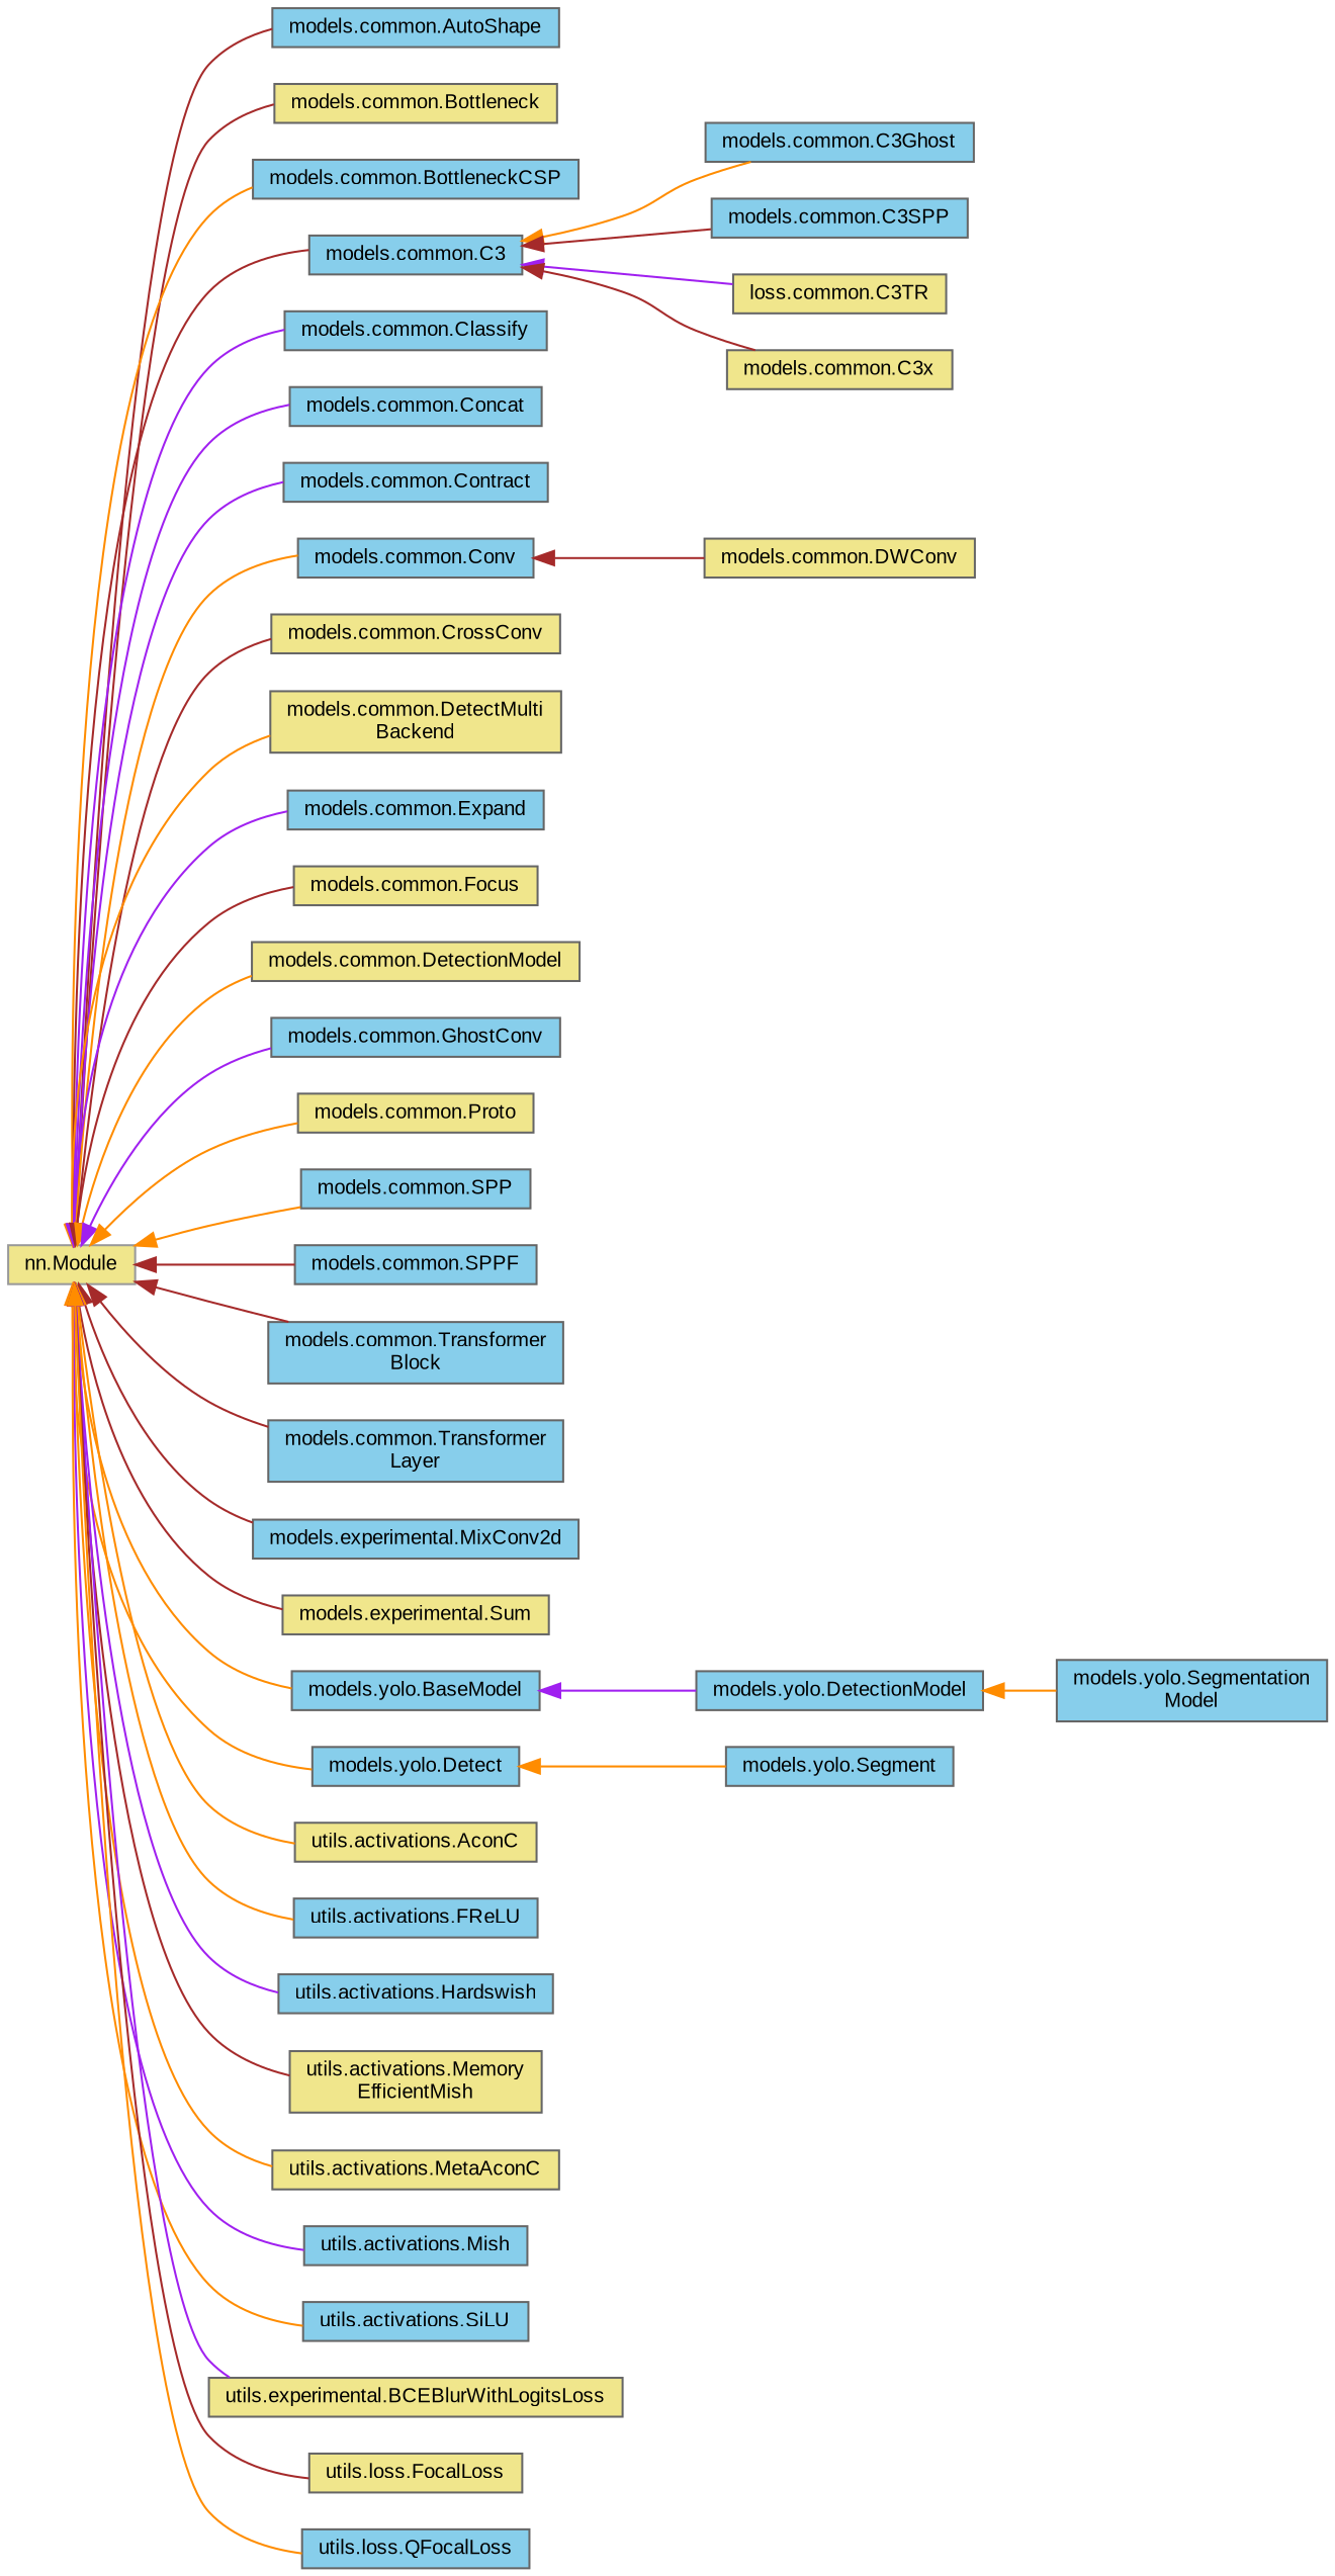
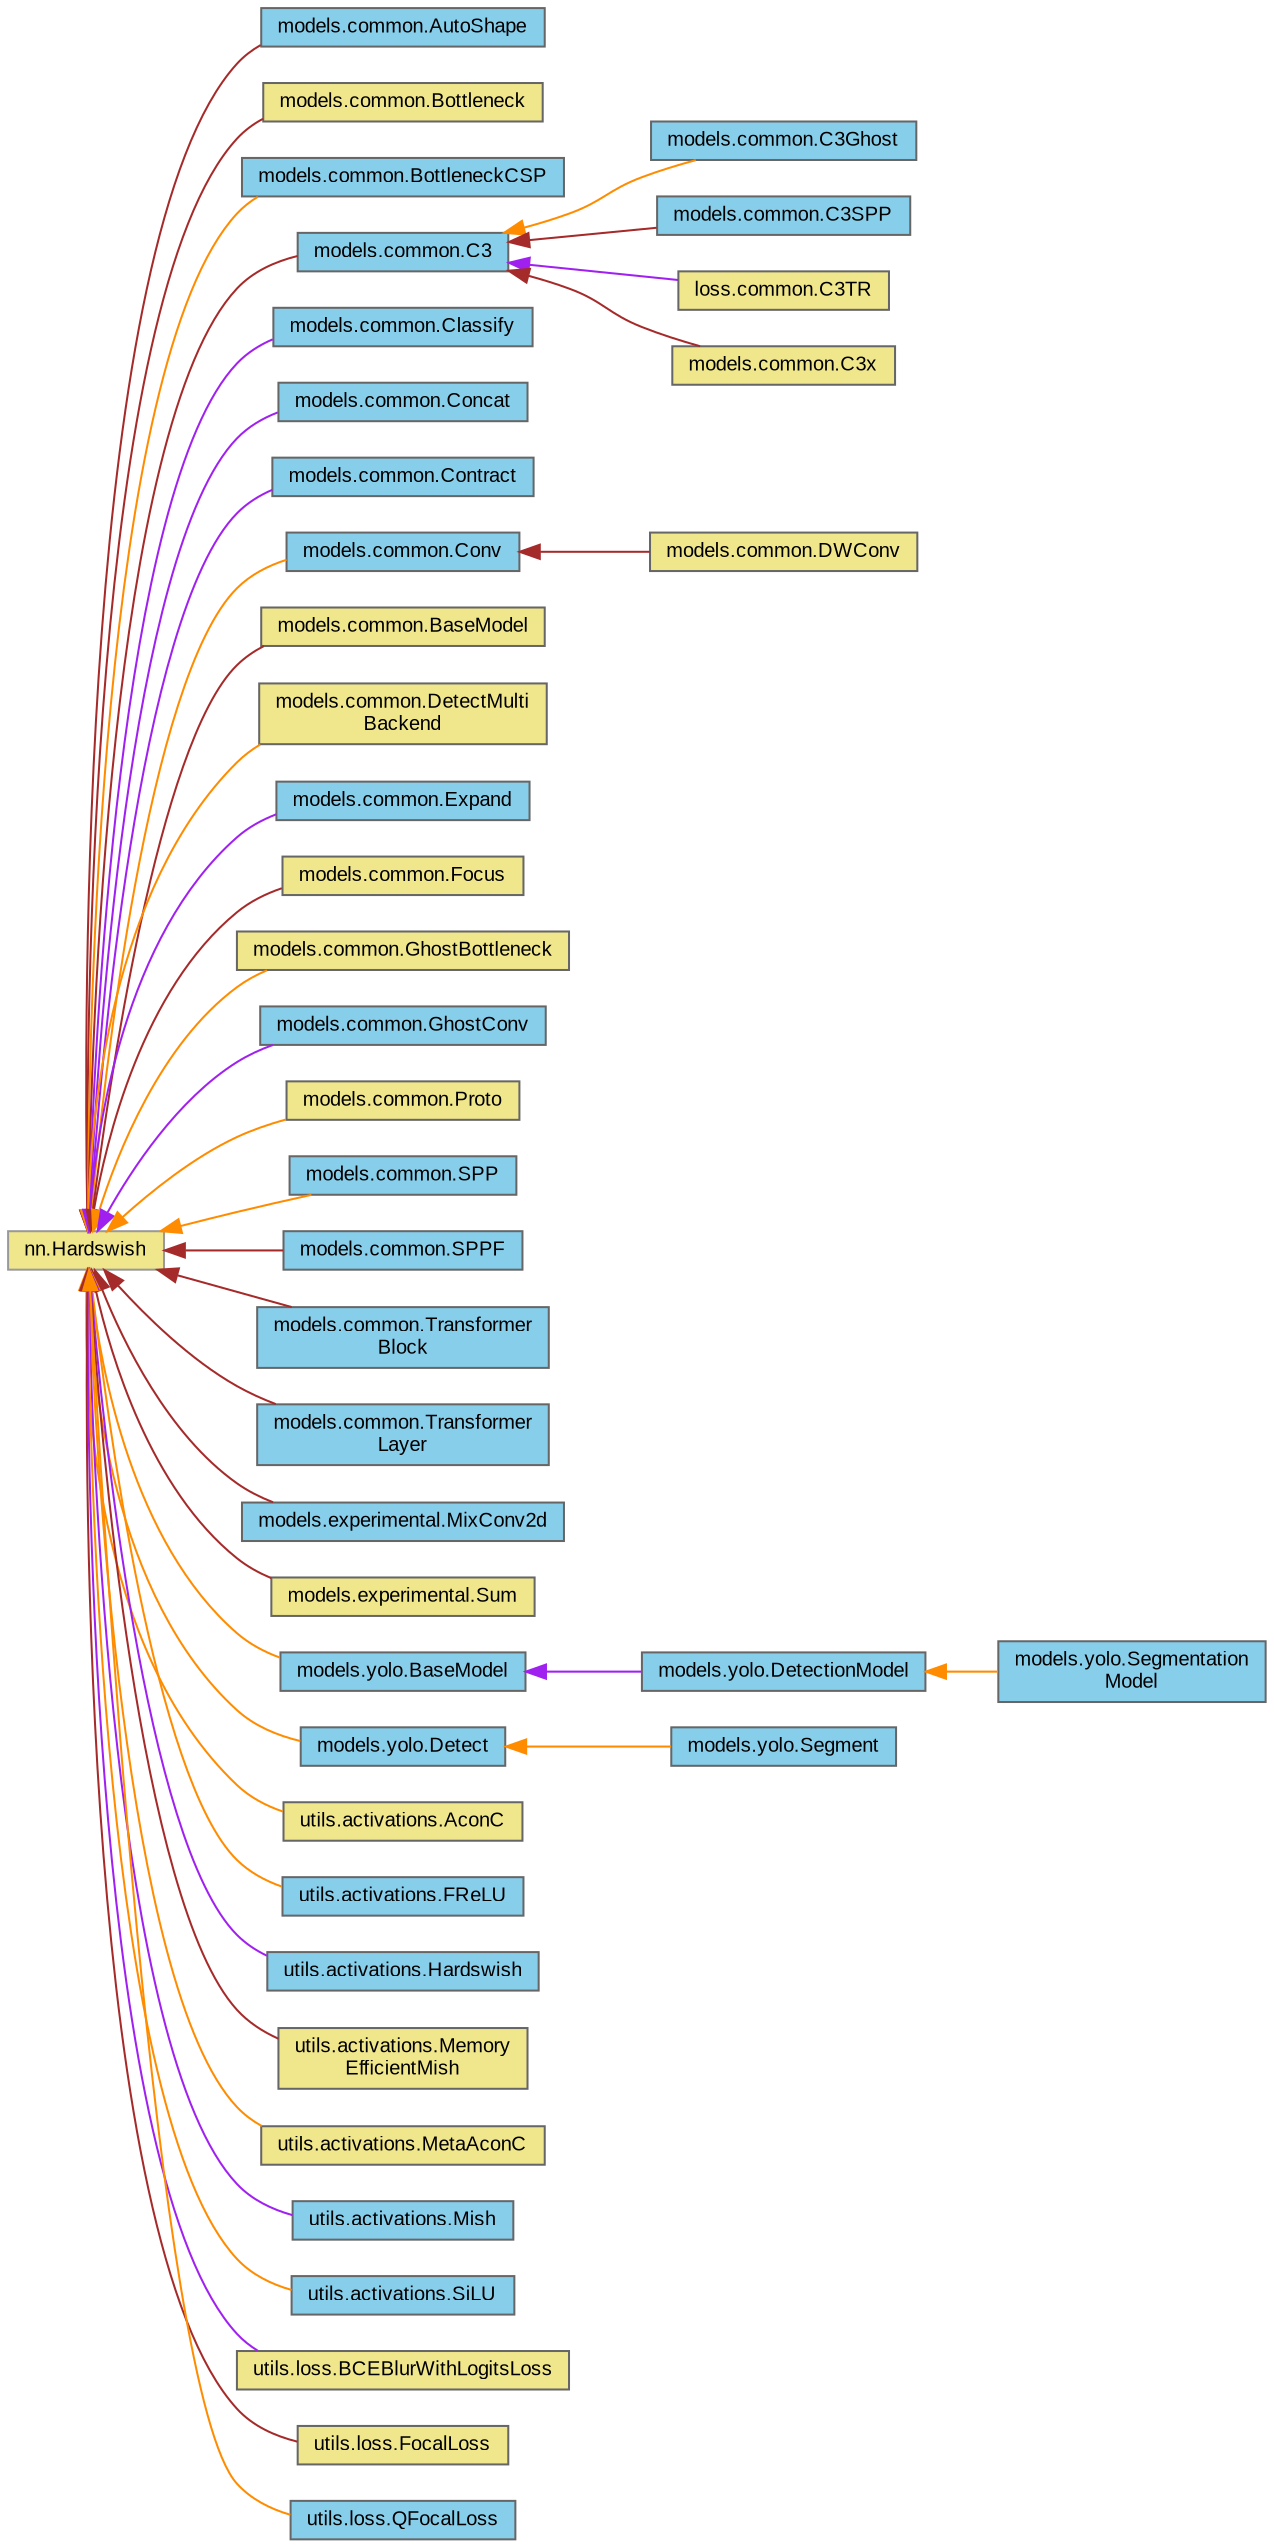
  digraph {
    fontname="Liberation Sans"
    rankdir=LR
    node [color=grey40 fillcolor=skyblue fontname="Liberation Sans" fontsize=10 shape=box style=filled]
    edge [color=darkorange dir=back fontname="Liberation Sans" fontsize=10 labelfontname=Helvetica labelfontsize=10 style=solid]
-   n1 [color=grey60 fillcolor=khaki height=0.2 label="nn.Module" width=0.4]
+   n1 [color=grey60 fillcolor=khaki height=0.2 label="nn.Hardswish" width=0.4]
    n2 [height=0.2 label="models.common.AutoShape" width=0.4]
    n3 [fillcolor=khaki height=0.2 label="models.common.Bottleneck" width=0.4]
    n4 [height=0.2 label="models.common.BottleneckCSP" width=0.4]
    n5 [height=0.2 label="models.common.C3" width=0.4]
    n6 [height=0.2 label="models.common.Classify" width=0.4]
    n7 [height=0.2 label="models.common.Concat" width=0.4]
    n8 [height=0.2 label="models.common.Contract" width=0.4]
    n9 [height=0.2 label="models.common.Conv" width=0.4]
-   n10 [fillcolor=khaki height=0.2 label="models.common.CrossConv" width=0.4]
+   n10 [fillcolor=khaki height=0.2 label="models.common.BaseModel" width=0.4]
    n11 [fillcolor=khaki height=0.2 label="models.common.DetectMulti\lBackend" width=0.4]
    n12 [height=0.2 label="models.common.Expand" width=0.4]
    n13 [fillcolor=khaki height=0.2 label="models.common.Focus" width=0.4]
-   n14 [fillcolor=khaki height=0.2 label="models.common.DetectionModel" width=0.4]
+   n14 [fillcolor=khaki height=0.2 label="models.common.GhostBottleneck" width=0.4]
    n15 [height=0.2 label="models.common.GhostConv" width=0.4]
    n16 [fillcolor=khaki height=0.2 label="models.common.Proto" width=0.4]
    n17 [height=0.2 label="models.common.SPP" width=0.4]
    n18 [height=0.2 label="models.common.SPPF" width=0.4]
    n19 [height=0.2 label="models.common.Transformer\lBlock" width=0.4]
    n20 [height=0.2 label="models.common.Transformer\lLayer" width=0.4]
    n21 [height=0.2 label="models.experimental.MixConv2d" width=0.4]
    n22 [fillcolor=khaki height=0.2 label="models.experimental.Sum" width=0.4]
    n23 [height=0.2 label="models.yolo.BaseModel" width=0.4]
    n24 [height=0.2 label="models.yolo.Detect" width=0.4]
    n25 [fillcolor=khaki height=0.2 label="utils.activations.AconC" width=0.4]
    n26 [height=0.2 label="utils.activations.FReLU" width=0.4]
    n27 [height=0.2 label="utils.activations.Hardswish" width=0.4]
    n28 [fillcolor=khaki height=0.2 label="utils.activations.Memory\lEfficientMish" width=0.4]
    n29 [fillcolor=khaki height=0.2 label="utils.activations.MetaAconC" width=0.4]
    n30 [height=0.2 label="utils.activations.Mish" width=0.4]
    n31 [height=0.2 label="utils.activations.SiLU" width=0.4]
-   n32 [fillcolor=khaki height=0.2 label="utils.experimental.BCEBlurWithLogitsLoss" width=0.4]
+   n32 [fillcolor=khaki height=0.2 label="utils.loss.BCEBlurWithLogitsLoss" width=0.4]
    n33 [fillcolor=khaki height=0.2 label="utils.loss.FocalLoss" width=0.4]
    n34 [height=0.2 label="utils.loss.QFocalLoss" width=0.4]
    n35 [height=0.2 label="models.common.C3Ghost" width=0.4]
    n36 [height=0.2 label="models.common.C3SPP" width=0.4]
    n37 [fillcolor=khaki height=0.2 label="loss.common.C3TR" width=0.4]
    n38 [fillcolor=khaki height=0.2 label="models.common.C3x" width=0.4]
    n39 [fillcolor=khaki height=0.2 label="models.common.DWConv" width=0.4]
    n40 [height=0.2 label="models.yolo.DetectionModel" width=0.4]
    n41 [height=0.2 label="models.yolo.Segment" width=0.4]
    n42 [height=0.2 label="models.yolo.Segmentation\lModel" width=0.4]
    n1 -> n2 [color=brown]
    n1 -> n3 [color=brown]
    n1 -> n4
    n1 -> n5 [color=brown]
    n1 -> n6 [color=purple]
    n1 -> n7 [color=purple]
    n1 -> n8 [color=purple]
    n1 -> n9
    n1 -> n10 [color=brown]
    n1 -> n11
    n1 -> n12 [color=purple]
    n1 -> n13 [color=brown]
    n1 -> n14
    n1 -> n15 [color=purple]
    n1 -> n16
    n1 -> n17
    n1 -> n18 [color=brown]
    n1 -> n19 [color=brown]
    n1 -> n20 [color=brown]
    n1 -> n21 [color=brown]
    n1 -> n22 [color=brown]
    n1 -> n23
    n1 -> n24
    n1 -> n25
    n1 -> n26
    n1 -> n27 [color=purple]
    n1 -> n28 [color=brown]
    n1 -> n29
    n1 -> n30 [color=purple]
    n1 -> n31
    n1 -> n32 [color=purple]
    n1 -> n33 [color=brown]
    n1 -> n34
    n5 -> n35
    n5 -> n36 [color=brown]
    n5 -> n37 [color=purple]
    n5 -> n38 [color=brown]
    n9 -> n39 [color=brown]
    n23 -> n40 [color=purple]
    n24 -> n41
    n40 -> n42
  }
